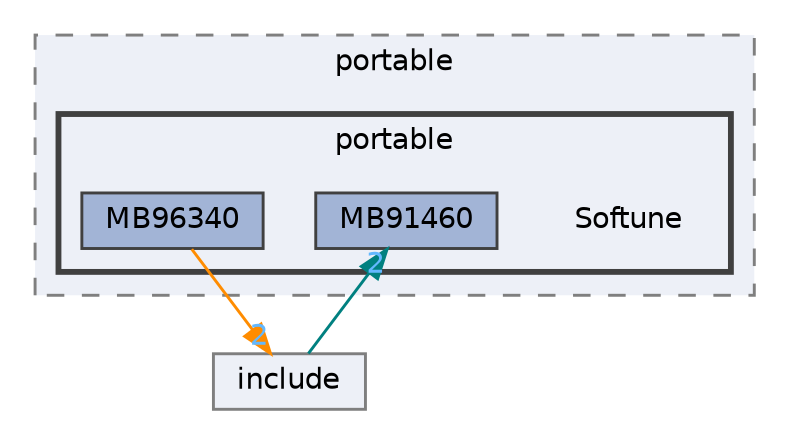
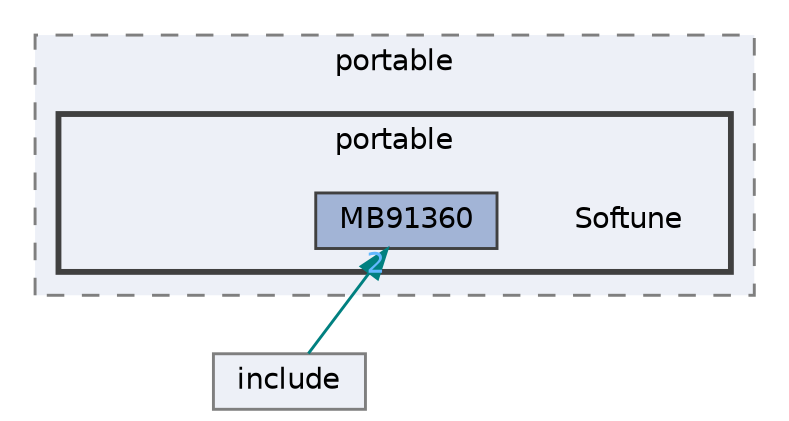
  digraph {
    compound=true
    node [fontname=Helvetica fontsize=10 shape=box color=grey25 fillcolor="#a2b4d6" style=filled]
    edge [fontcolor=steelblue1 fontname=Helvetica fontsize=10 headlabel=2 labeldistance=1.5 labelfontname=Helvetica labelfontsize=10]
    n1 [height=0.2 label=Softune shape=plaintext width=0.4 color="" fillcolor="" style=""]
-   n2 [height=0.2 label=MB91460 width=0.4]
-   n3 [height=0.2 label=MB96340 width=0.4]
+   n2 [height=0.2 label=MB91360 width=0.4]
    n4 [color=grey50 fillcolor="#edf0f7" height=0.2 label=include width=0.4]
    subgraph cluster_1 {
      bgcolor="#edf0f7"
      fontname=Helvetica
      fontsize=10
      label=portable
      pencolor=grey50
      style="filled,dashed"
      subgraph cluster_2 {
        bgcolor="#edf0f7"
        fontname=Helvetica
        fontsize=10
        label=portable
        pencolor=grey25
        style="filled,bold"
        n1
        n2
-       n3
      }
    }
-   n3 -> n4 [color=darkorange]
    n4 -> n2 [color=teal]
  }
